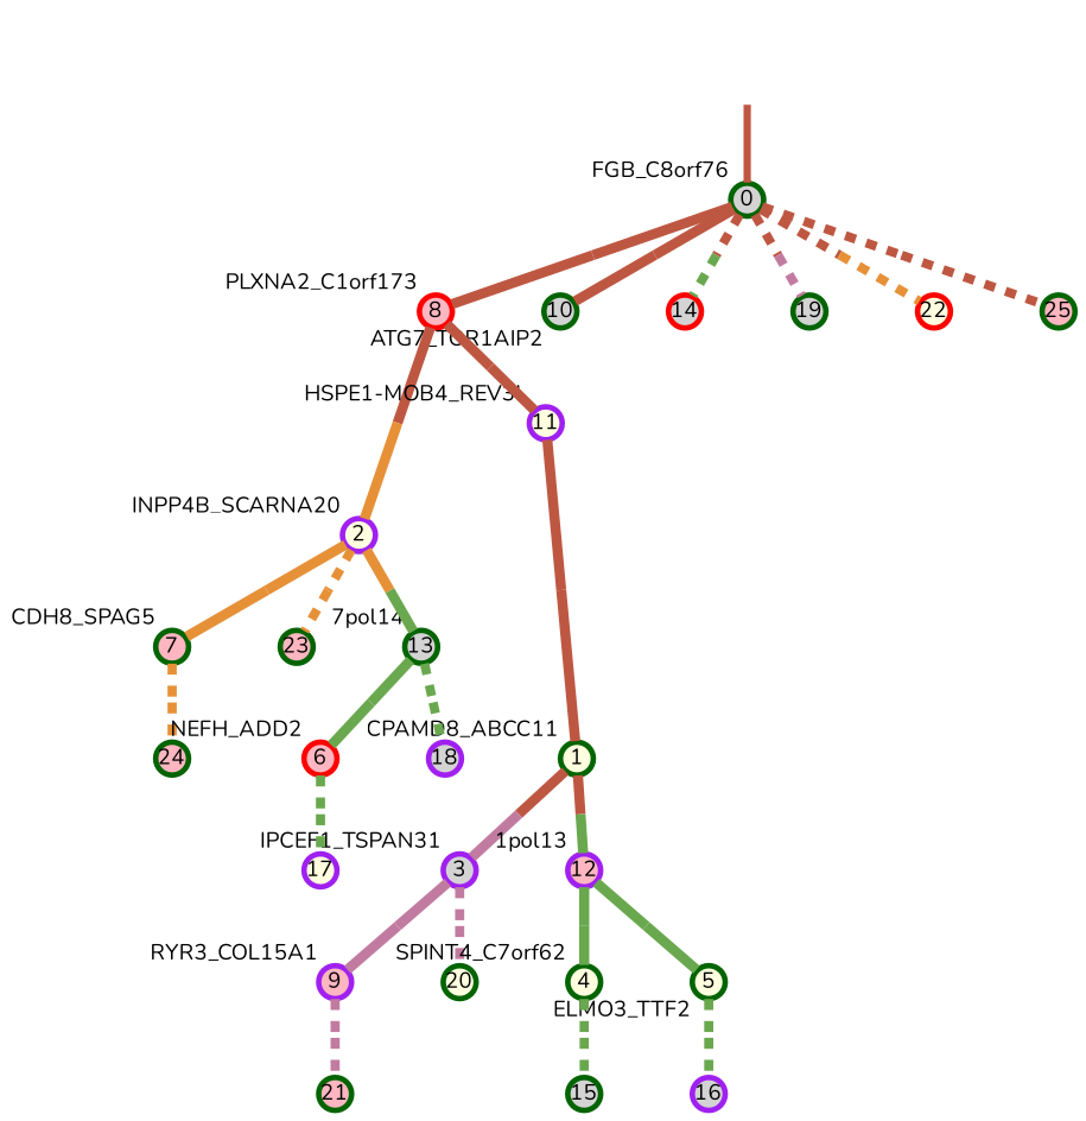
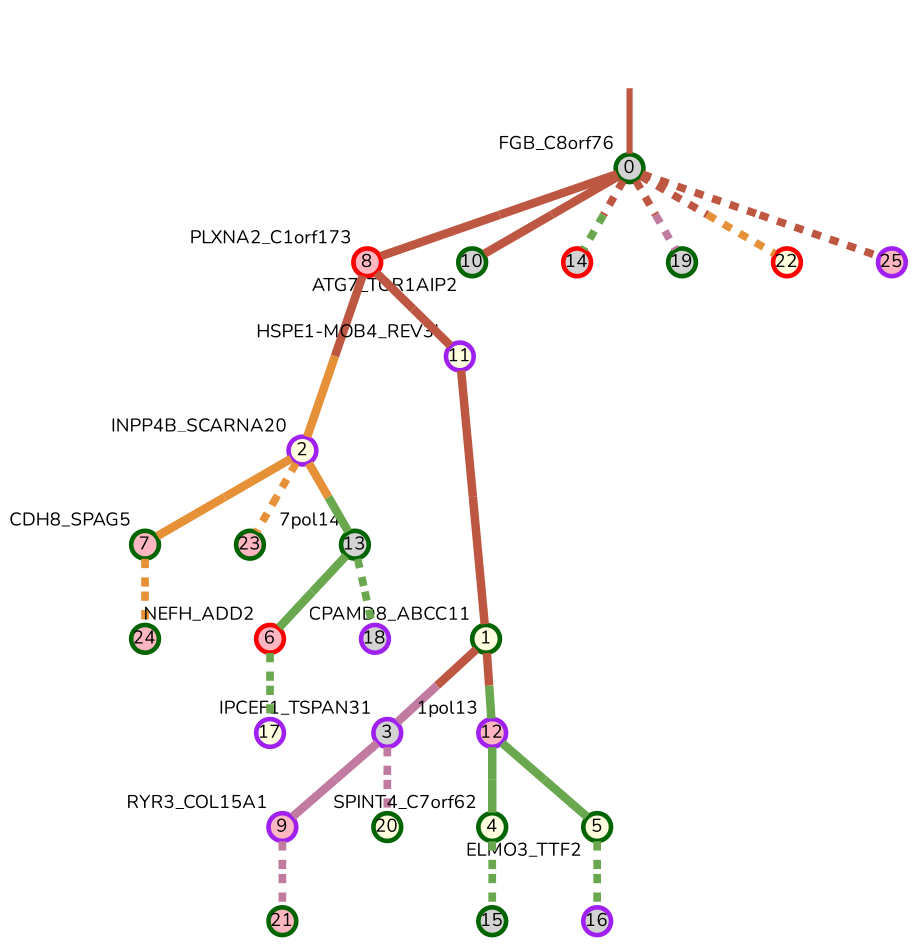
  strict digraph {
    fontname=Nunito
    forcelabels=true
    nodesep=0.7
    rankdir=TB
    ranksep=0.6
    splines=false
    node [color=darkgreen fillcolor=lightgrey fixedsize=true fontname=Nunito fontsize="12pt" penwidth=3 shape=circle style=filled]
    edge [arrowsize=0 color="#6aa84fff;0.5:#6aa84fff" fontname=Nunito minlen=1.0231481790542603 penwidth=5.5 style=solid]
    0 [height=0.25 xlabel=FGB_C8orf76]
    8 [color=red fillcolor=lightpink height=0.25 xlabel=PLXNA2_C1orf173]
    10 [height=0.25 xlabel=ATG7_TOR1AIP2]
    14 [color=red height=0.25 style="solid,filled"]
    19 [height=0.25 style="solid,filled"]
    22 [color=red fillcolor=lightyellow height=0.25 style="solid,filled"]
-   25 [fillcolor=lightpink height=0.25 style="solid,filled"]
+   25 [color=purple fillcolor=lightpink height=0.25 style="solid,filled"]
    2 [color=purple fillcolor=lightyellow height=0.25 xlabel=INPP4B_SCARNA20]
    11 [color=purple fillcolor=lightyellow height=0.25 xlabel="HSPE1-MOB4_REV3L"]
    7 [fillcolor=lightpink height=0.25 xlabel=CDH8_SPAG5]
    23 [fillcolor=lightpink height=0.25 style="solid,filled"]
    13 [height=0.25 xlabel="7pol14"]
    1 [fillcolor=lightyellow height=0.25 xlabel=CPAMD8_ABCC11]
    3 [color=purple height=0.25 xlabel=IPCEF1_TSPAN31]
    12 [color=purple fillcolor=lightpink height=0.25 xlabel="1pol13"]
    9 [color=purple fillcolor=lightpink height=0.25 xlabel=RYR3_COL15A1]
    20 [fillcolor=lightyellow height=0.25 style="solid,filled"]
    4 [fillcolor=lightyellow height=0.25 xlabel=SPINT4_C7orf62]
    5 [fillcolor=lightyellow height=0.25 xlabel=ELMO3_TTF2]
    21 [fillcolor=lightpink height=0.25 style="solid,filled"]
    15 [height=0.25 style="solid,filled"]
    16 [color=purple height=0.25 style="solid,filled"]
    24 [fillcolor=lightpink height=0.25 style="solid,filled"]
    6 [color=red fillcolor=lightpink height=0.25 xlabel=NEFH_ADD2]
    18 [color=purple height=0.25 style="solid,filled"]
    17 [color=purple fillcolor=lightyellow height=0.25 style="solid,filled"]
    normal [style=invis xlabel=FGB_C8orf76 color="" fillcolor="" fixedsize="" fontsize="" shape=""]
    0 -> 8 [color="#be5742ff;0.5:#be5742ff" minlen=1.0833333730697632]
    0 -> 10 [color="#be5742ff;0.5:#be5742ff" minlen=1.064814805984497]
    0 -> 14 [color="#be5742ff;0.5:#6aa84fff" penwidth=5 style=dashed]
    0 -> 19 [color="#be5742ff;0.5:#c27ba0ff" penwidth=5 style=dashed]
    0 -> 22 [color="#be5742ff;0.5:#e69138ff" penwidth=5 style=dashed]
    0 -> 25 [color="#be5742ff;0.5:#be5742ff" penwidth=5 style=dashed]
    8 -> 2 [color="#be5742ff;0.5:#e69138ff" minlen=2.2962961196899414]
    8 -> 11 [color="#be5742ff;0.5:#be5742ff" minlen=1.0462963581085205]
    2 -> 7 [color="#e69138ff;0.5:#e69138ff" minlen=1.1481481790542603]
    2 -> 23 [color="#e69138ff;0.5:#e69138ff" penwidth=5 style=dashed]
    2 -> 13 [color="#e69138ff;0.5:#6aa84fff"]
    11 -> 1 [color="#be5742ff;0.5:#be5742ff" minlen=3.0]
    7 -> 24 [color="#e69138ff;0.5:#e69138ff" penwidth=5 style=dashed]
    13 -> 6 [minlen=1.185185194015503]
    13 -> 18 [penwidth=5 style=dashed]
    1 -> 3 [color="#be5742ff;0.5:#c27ba0ff" minlen=1.75]
    1 -> 12 [color="#be5742ff;0.5:#6aa84fff"]
    3 -> 9 [color="#c27ba0ff;0.5:#c27ba0ff" minlen=1.0740740299224854]
    3 -> 20 [color="#c27ba0ff;0.5:#c27ba0ff" penwidth=5 style=dashed]
    12 -> 4 [minlen=1.6388888359069824]
    12 -> 5 [minlen=1.3796296119689941]
    9 -> 21 [color="#c27ba0ff;0.5:#c27ba0ff" penwidth=5 style=dashed]
    4 -> 15 [penwidth=5 style=dashed]
    5 -> 16 [penwidth=5 style=dashed]
    6 -> 17 [penwidth=5 style=dashed]
    normal -> 0 [color="#be5742ff" penwidth=4 minlen=""]
  }
